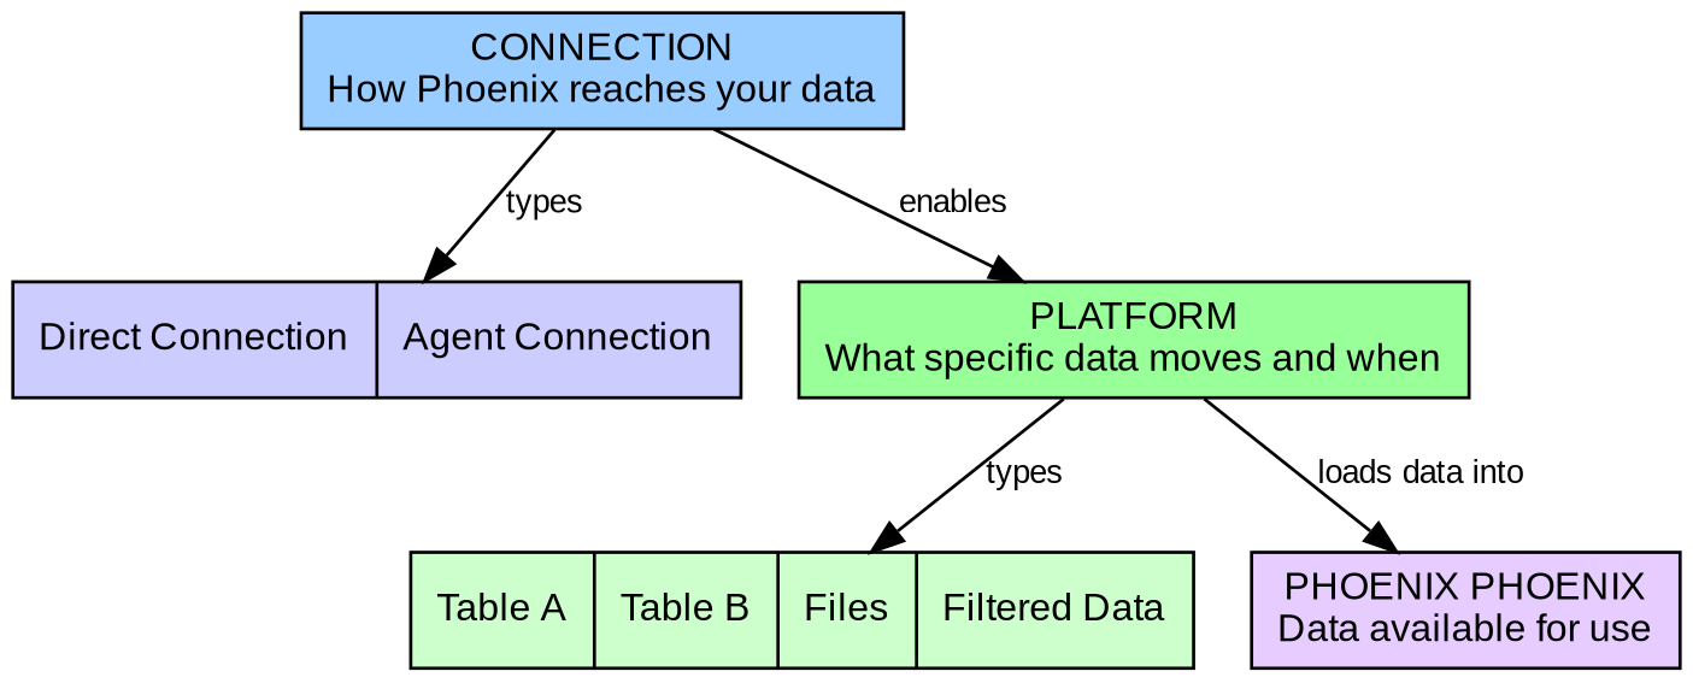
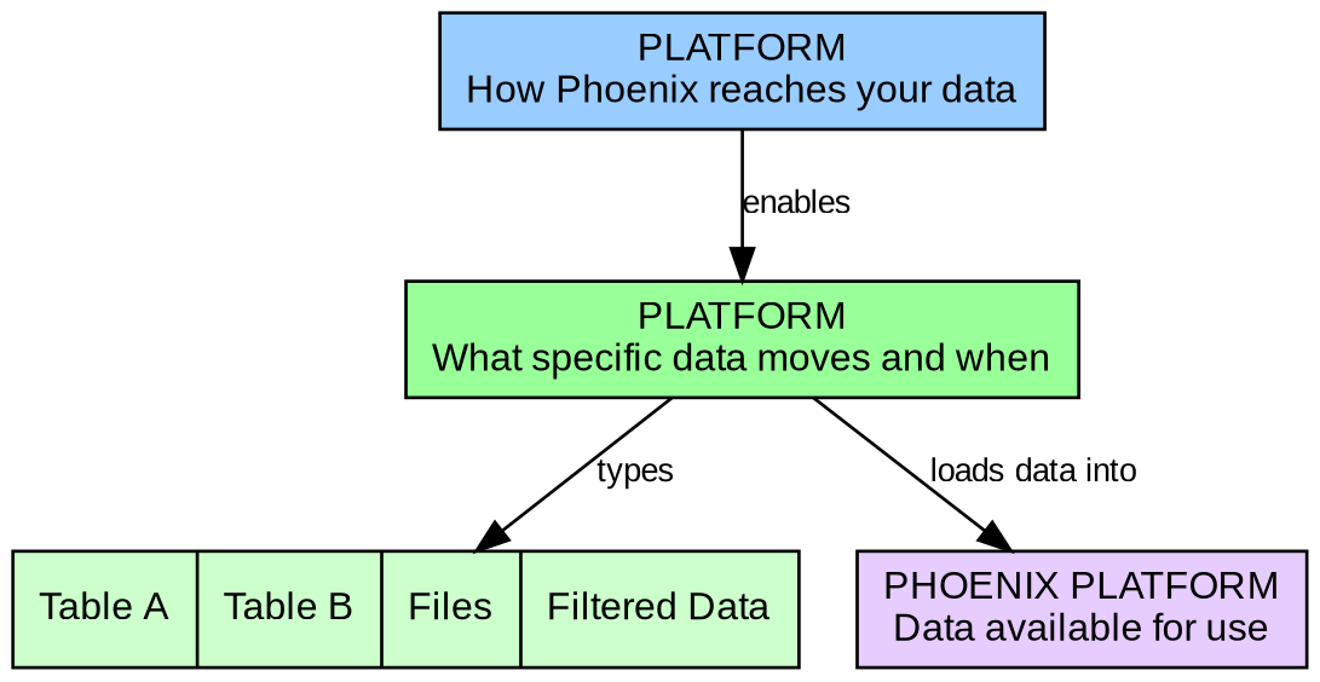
  digraph {
    rankdir=TB
    node [fontname=Arial fontsize=12 shape=box style=filled]
    edge [fontname=Arial fontsize=10]
-   n1 [fillcolor="#99ccff" label="CONNECTION\nHow Phoenix reaches your data"]
-   n2 [fillcolor="#ccccff" label="Direct Connection | Agent Connection" shape=record]
+   n1 [fillcolor="#99ccff" label="PLATFORM\nHow Phoenix reaches your data"]
    n3 [fillcolor="#99ff99" label="PLATFORM\nWhat specific data moves and when"]
    n4 [fillcolor="#ccffcc" label="Table A | Table B | Files | Filtered Data" shape=record]
-   n5 [fillcolor="#e6ccff" label="PHOENIX PHOENIX\nData available for use"]
-   n1 -> n2 [label=types]
+   n5 [fillcolor="#e6ccff" label="PHOENIX PLATFORM\nData available for use"]
    n1 -> n3 [label=enables]
    n3 -> n4 [label=types]
    n3 -> n5 [label="loads data into"]
  }
